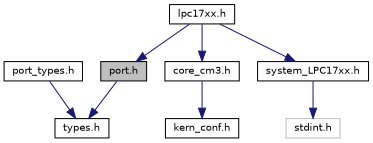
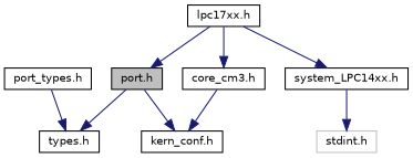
  digraph {
    node [color=black fillcolor=white fontname=Helvetica fontsize=10 shape=record style=filled]
    edge [color=midnightblue fontname=Helvetica fontsize=10 labelfontname=Helvetica labelfontsize=10 style=solid]
    n1 [fillcolor=grey75 fontcolor=black height=0.2 label="port.h" width=0.4]
    n2 [height=0.2 label="types.h" width=0.4]
    n3 [height=0.2 label="kern_conf.h" width=0.4]
    n4 [height=0.2 label="lpc17xx.h" width=0.4]
    n5 [height=0.2 label="core_cm3.h" width=0.4]
-   n6 [height=0.2 label="system_LPC17xx.h" width=0.4]
+   n6 [height=0.2 label="system_LPC14xx.h" width=0.4]
    n7 [height=0.2 label="port_types.h" width=0.4]
    n8 [color=grey75 height=0.2 label="stdint.h" width=0.4]
    n1 -> n2
+   n1 -> n3
    n4 -> n1
    n4 -> n5
    n4 -> n6
    n5 -> n3
    n6 -> n8
    n7 -> n2
  }
